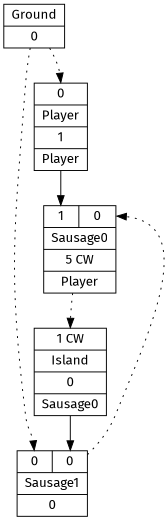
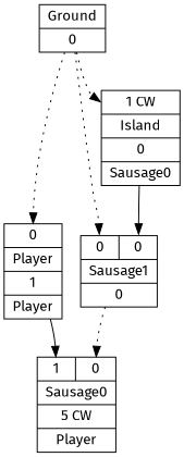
  digraph {
    fontname="Fira Sans"
    node [fontname="Fira Sans" shape=record]
    edge [fontname="Fira Sans" headport=GroundP style=dotted]
    n1 [label="{{<GroundP>0}|{Player}|<PlayerOUT>1|{Player}}"]
    n2 [label="{{<Player>1|<Sausage1P>0}|{Sausage0}|<Sausage0OUT>5 CW|{Player}}"]
    n3 [label="{{<Sausage0P>1 CW}|{Island}|<IslandOUT>0|{Sausage0}}"]
    n4 [label="{{Ground}|<GroundOUT>0}"]
    n5 [label="{{<GroundP>0|<Island>0}|{Sausage1}|<Sausage1OUT>0}"]
    n1 -> n2 [headport=Player style=""]
-   n2 -> n3 [headport=Sausage0P]
+   n4 -> n3 [headport=Sausage0P]
    n3 -> n5 [headport=Island style=""]
    n4 -> n1
    n4 -> n5
    n5 -> n2 [headport=Sausage1P]
  }
